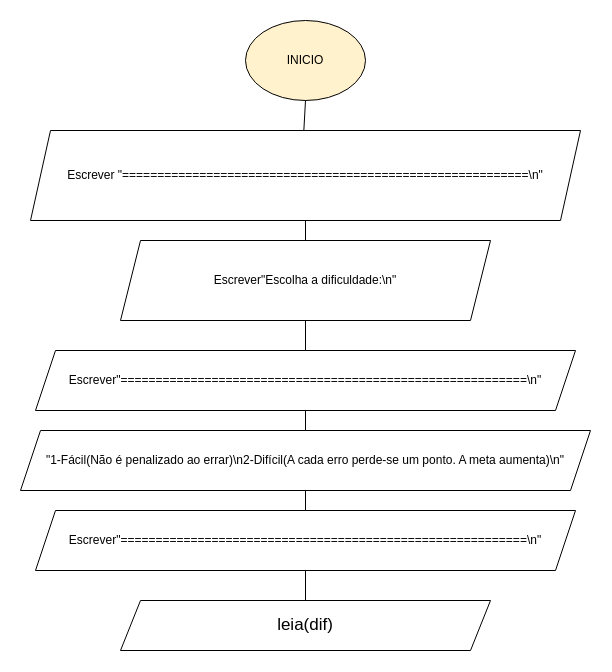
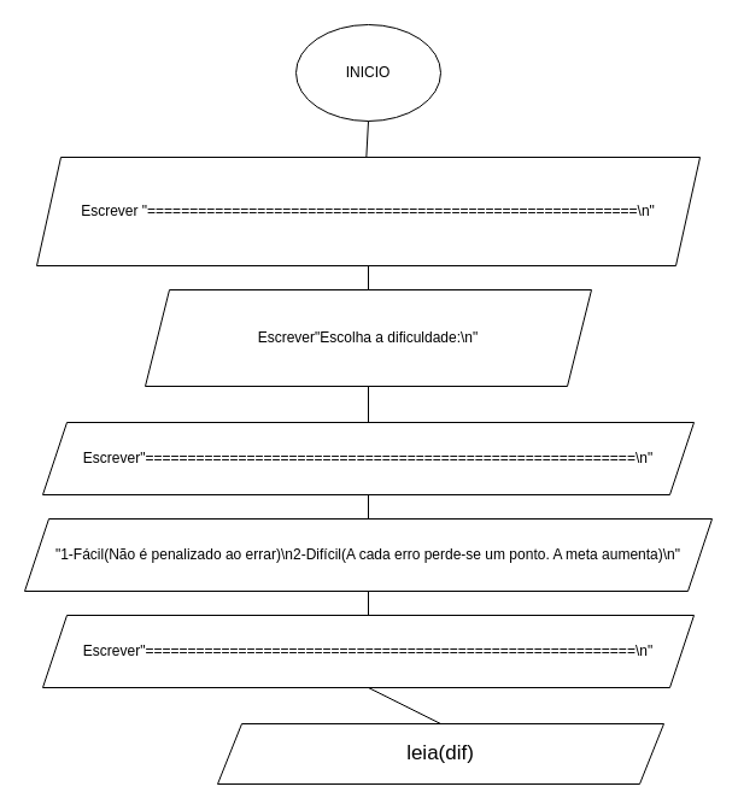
  <mxCell id="0" />
  <mxCell id="1" parent="0" />
- <mxCell id="2" value="INICIO" style="ellipse;whiteSpace=wrap;html=1;fillColor=#fff2cc;" vertex="1" parent="1"><mxGeometry x="245" y="20" width="120" height="80" as="geometry" /></mxCell>
+ <mxCell id="2" value="INICIO" style="ellipse;whiteSpace=wrap;html=1;" vertex="1" parent="1"><mxGeometry x="245" y="20" width="120" height="80" as="geometry" /></mxCell>
  <mxCell id="3" value="" style="endArrow=none;html=1;rounded=0;entryX=0.5;entryY=1;entryDx=0;entryDy=0;" edge="1" parent="1" target="2"><mxGeometry width="50" height="50" relative="1" as="geometry"><mxPoint x="300" y="190" as="sourcePoint" /><mxPoint x="300" y="110" as="targetPoint" /></mxGeometry></mxCell>
  <mxCell id="4" value="Escrever &quot;==========================================================\n&quot;" style="shape=parallelogram;perimeter=parallelogramPerimeter;whiteSpace=wrap;html=1;fixedSize=1;" vertex="1" parent="1"><mxGeometry x="30" y="130" width="550" height="90" as="geometry" /></mxCell>
  <mxCell id="5" value="Escrever&quot;Escolha a dificuldade:\n&quot;" style="shape=parallelogram;perimeter=parallelogramPerimeter;whiteSpace=wrap;html=1;fixedSize=1;" vertex="1" parent="1"><mxGeometry x="120" y="240" width="370" height="80" as="geometry" /></mxCell>
  <mxCell id="6" value="Escrever&quot;==========================================================\n&quot;" style="shape=parallelogram;perimeter=parallelogramPerimeter;whiteSpace=wrap;html=1;fixedSize=1;" vertex="1" parent="1"><mxGeometry x="35" y="350" width="540" height="60" as="geometry" /></mxCell>
  <mxCell id="7" value="&quot;1-Fácil(Não é penalizado ao errar)\n2-Difícil(A cada erro perde-se um ponto. A meta aumenta)\n&quot;" style="shape=parallelogram;perimeter=parallelogramPerimeter;whiteSpace=wrap;html=1;fixedSize=1;" vertex="1" parent="1"><mxGeometry x="20" y="430" width="570" height="60" as="geometry" /></mxCell>
  <mxCell id="8" value="" style="endArrow=none;html=1;rounded=0;entryX=0.5;entryY=1;entryDx=0;entryDy=0;exitX=0.5;exitY=0;exitDx=0;exitDy=0;" edge="1" parent="1" source="7" target="6"><mxGeometry width="50" height="50" relative="1" as="geometry"><mxPoint x="280" y="550" as="sourcePoint" /><mxPoint x="330" y="500" as="targetPoint" /></mxGeometry></mxCell>
  <mxCell id="9" value="" style="endArrow=none;html=1;rounded=0;entryX=0.5;entryY=1;entryDx=0;entryDy=0;exitX=0.5;exitY=0;exitDx=0;exitDy=0;" edge="1" parent="1" source="5" target="4"><mxGeometry width="50" height="50" relative="1" as="geometry"><mxPoint x="280" y="550" as="sourcePoint" /><mxPoint x="330" y="500" as="targetPoint" /></mxGeometry></mxCell>
  <mxCell id="10" value="" style="endArrow=none;html=1;rounded=0;entryX=0.5;entryY=1;entryDx=0;entryDy=0;exitX=0.5;exitY=0;exitDx=0;exitDy=0;" edge="1" parent="1" source="6" target="5"><mxGeometry width="50" height="50" relative="1" as="geometry"><mxPoint x="280" y="550" as="sourcePoint" /><mxPoint x="330" y="500" as="targetPoint" /></mxGeometry></mxCell>
  <mxCell id="11" value="Escrever&quot;==========================================================\n&quot;" style="shape=parallelogram;perimeter=parallelogramPerimeter;whiteSpace=wrap;html=1;fixedSize=1;" vertex="1" parent="1"><mxGeometry x="35" y="510" width="540" height="60" as="geometry" /></mxCell>
  <mxCell id="12" value="" style="endArrow=none;html=1;rounded=0;entryX=0.5;entryY=1;entryDx=0;entryDy=0;exitX=0.5;exitY=0;exitDx=0;exitDy=0;" edge="1" parent="1" source="11" target="7"><mxGeometry width="50" height="50" relative="1" as="geometry"><mxPoint x="280" y="550" as="sourcePoint" /><mxPoint x="330" y="500" as="targetPoint" /></mxGeometry></mxCell>
- <mxCell id="13" value="&lt;font style=&quot;font-size: 17px;&quot;&gt;leia(dif)&lt;/font&gt;" style="shape=parallelogram;perimeter=parallelogramPerimeter;whiteSpace=wrap;html=1;fixedSize=1;" vertex="1" parent="1"><mxGeometry x="120" y="600" width="370" height="50" as="geometry" /></mxCell>
+ <mxCell id="13" value="&lt;font style=&quot;font-size: 17px;&quot;&gt;leia(dif)&lt;/font&gt;" style="shape=parallelogram;perimeter=parallelogramPerimeter;whiteSpace=wrap;html=1;fixedSize=1;" vertex="1" parent="1"><mxGeometry x="180" y="600" width="370" height="50" as="geometry" /></mxCell>
  <mxCell id="14" value="" style="endArrow=none;html=1;rounded=0;entryX=0.5;entryY=1;entryDx=0;entryDy=0;exitX=0.5;exitY=0;exitDx=0;exitDy=0;" edge="1" parent="1" source="13" target="11"><mxGeometry width="50" height="50" relative="1" as="geometry"><mxPoint x="280" y="550" as="sourcePoint" /><mxPoint x="330" y="500" as="targetPoint" /></mxGeometry></mxCell>
